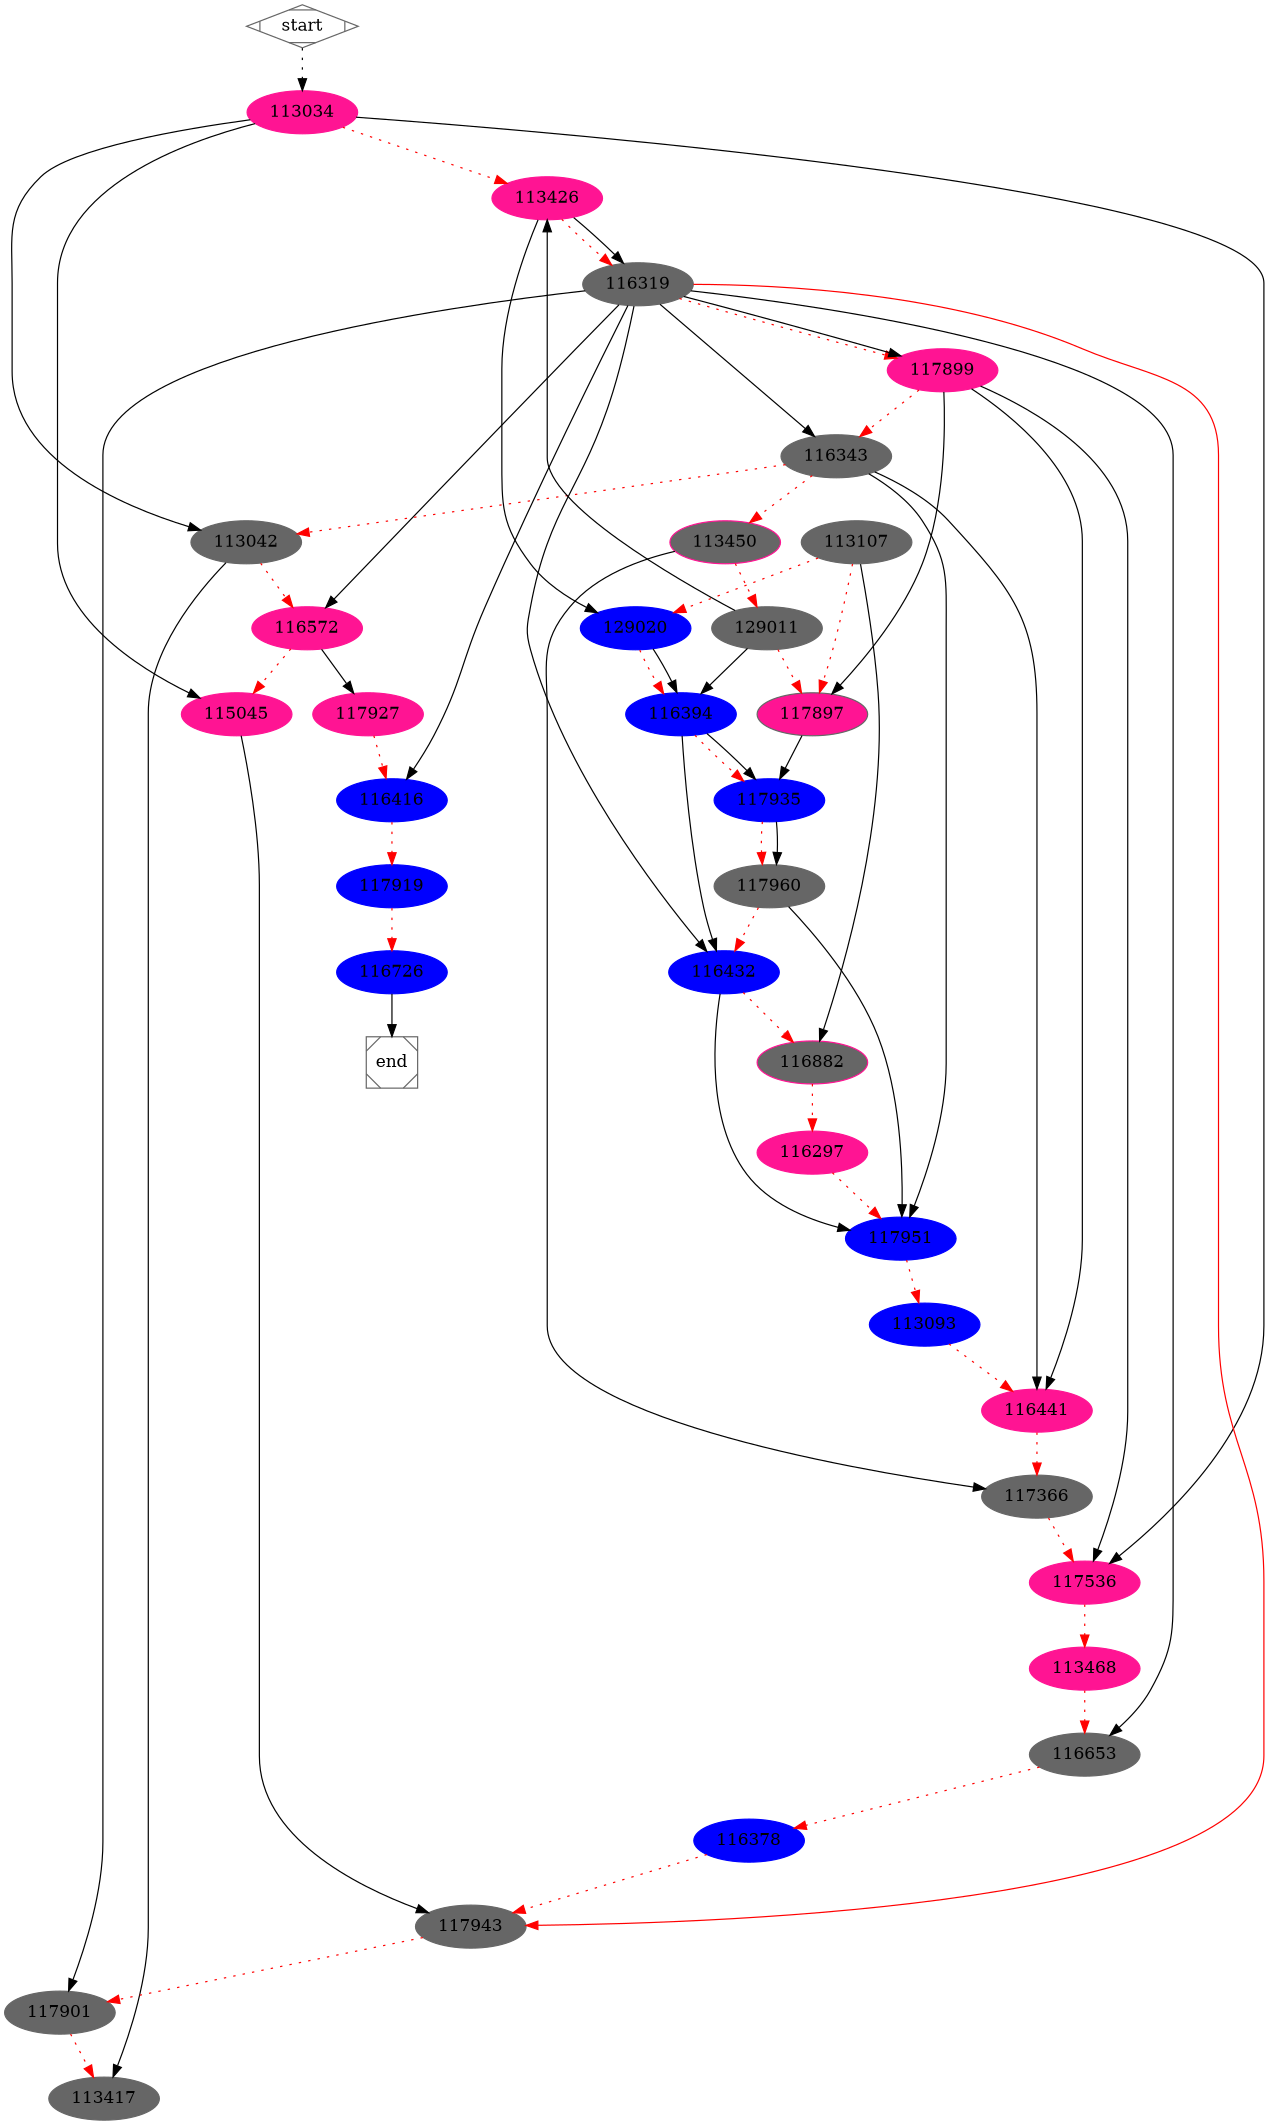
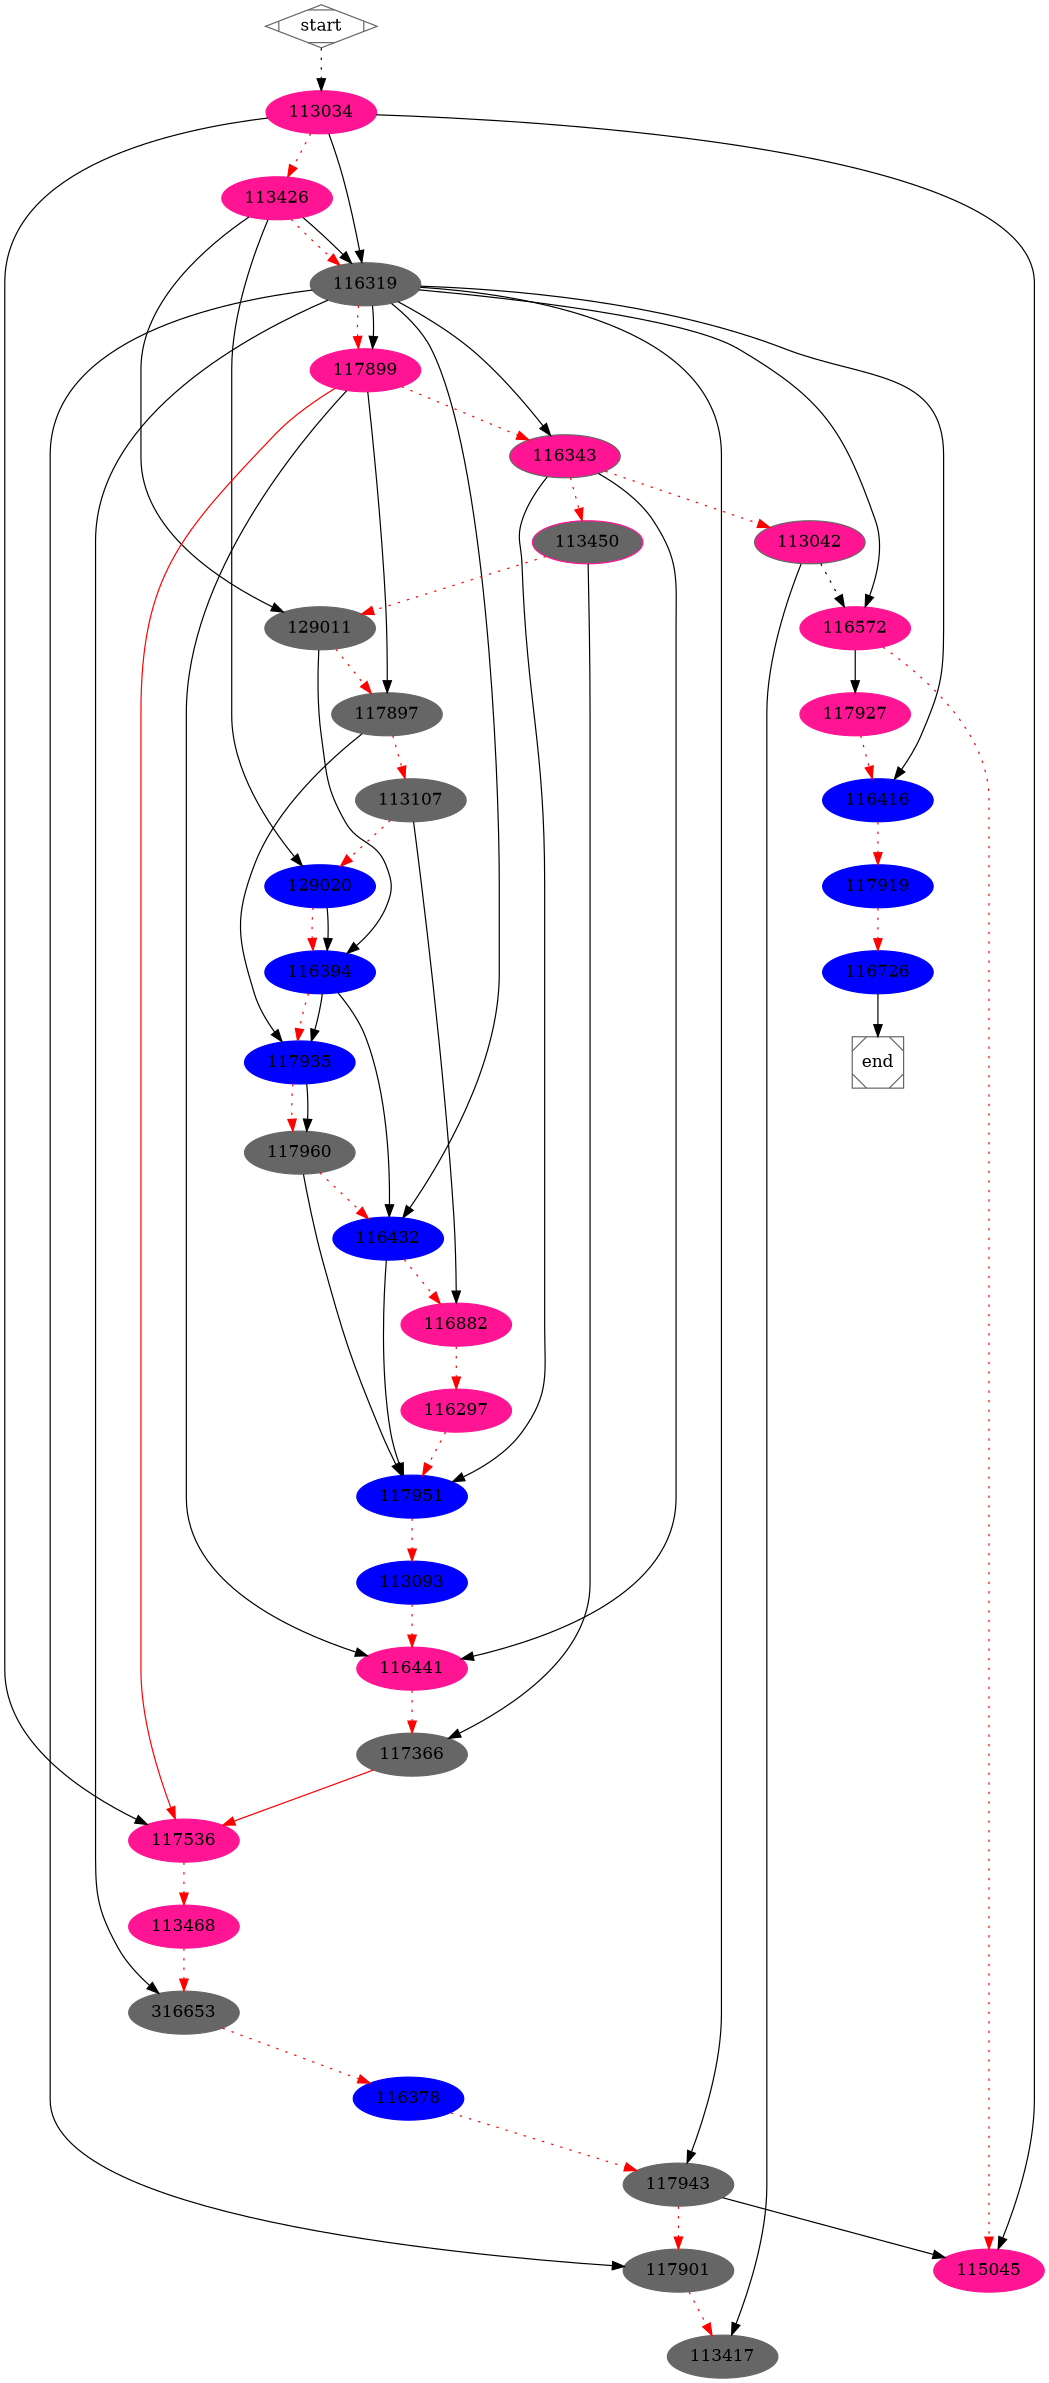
  digraph {
    node [color=gray40 style=filled]
    113034 [color=deeppink]
    n2 [color=deeppink label=113426]
    116319
    117899 [color=deeppink]
-   116343
-   113042
+   116343 [fillcolor=deeppink]
+   113042 [fillcolor=deeppink]
    116572 [color=deeppink]
    115045 [color=deeppink]
    113450 [color=deeppink fillcolor=gray40]
    129011
-   117897 [fillcolor=deeppink]
+   117897
    113107
    129020 [color=blue]
    116394 [color=blue]
    117935 [color=blue]
    117960
    116432 [color=blue]
-   116882 [color=deeppink fillcolor=gray40]
+   116882 [color=deeppink]
    116297 [color=deeppink]
    117951 [color=blue]
    113093 [color=blue]
    116441 [color=deeppink]
    117366
    117536 [color=deeppink]
    113468 [color=deeppink]
-   116653
+   116653 [label=316653]
    116378 [color=blue]
    117943
    117901
    113417
    117927 [color=deeppink]
    116416 [color=blue]
    117919 [color=blue]
    116726 [color=blue]
    end [shape=Msquare style=""]
    start [shape=Mdiamond style=""]
    subgraph sub_1 {
      113034
      n2
      116319
      117899
      116343
      113042
      116572
      115045
      113450
      129011
      117897
      113107
      129020
      116394
      117935
      117960
      116432
      116882
      116297
      117951
      113093
      116441
      117366
      117536
      113468
      116653
      116378
      117943
      117901
      113417
      117927
      116416
      117919
      116726
    }
    113034 -> n2 [color=red style=dotted]
-   113034 -> 113042
+   113034 -> 116319
    113034 -> 115045
    113034 -> 117536
    n2 -> 116319 [color=red style=dotted]
    n2 -> 116319
-   129011 -> n2
+   n2 -> 129011
    n2 -> 129020
    116319 -> 117899 [color=red style=dotted]
    116319 -> 117899
    116319 -> 116343
    116319 -> 116572
    116319 -> 116432
    116319 -> 116653
-   116319 -> 117943 [color=red]
+   116319 -> 117943
    116319 -> 117901
    116319 -> 116416
    117899 -> 116343 [color=red style=dotted]
    117899 -> 117897
    117899 -> 116441
-   117899 -> 117536
+   117899 -> 117536 [color=red]
    116343 -> 113042 [color=red style=dotted]
    116343 -> 113450 [color=red style=dotted]
    116343 -> 117951
    116343 -> 116441
-   113042 -> 116572 [color=red style=dotted]
+   113042 -> 116572 [color=black style=dotted]
    113042 -> 113417
    116572 -> 115045 [color=red style=dotted]
    116572 -> 117927
-   115045 -> 117943
+   117943 -> 115045
    113450 -> 129011 [color=red style=dotted]
    113450 -> 117366
    129011 -> 117897 [color=red style=dotted]
    129011 -> 116394
-   113107 -> 117897 [color=red style=dotted]
+   117897 -> 113107 [color=red style=dotted]
    117897 -> 117935
    113107 -> 129020 [color=red style=dotted]
    113107 -> 116882
    129020 -> 116394 [color=red style=dotted]
    129020 -> 116394
    116394 -> 117935 [color=red style=dotted]
    116394 -> 117935
    116394 -> 116432
    117935 -> 117960 [color=red style=dotted]
    117935 -> 117960
    117960 -> 116432 [color=red style=dotted]
    117960 -> 117951
    116432 -> 116882 [color=red style=dotted]
    116432 -> 117951
    116882 -> 116297 [color=red style=dotted]
    116297 -> 117951 [color=red style=dotted]
    117951 -> 113093 [color=red style=dotted]
    113093 -> 116441 [color=red style=dotted]
    116441 -> 117366 [color=red style=dotted]
-   117366 -> 117536 [color=red style=dotted]
+   117366 -> 117536 [color=red style=solid]
    117536 -> 113468 [color=red style=dotted]
    113468 -> 116653 [color=red style=dotted]
    116653 -> 116378 [color=red style=dotted]
    116378 -> 117943 [color=red style=dotted]
    117943 -> 117901 [color=red style=dotted]
    117901 -> 113417 [color=red style=dotted]
    117927 -> 116416 [color=red style=dotted]
    116416 -> 117919 [color=red style=dotted]
    117919 -> 116726 [color=red style=dotted]
    116726 -> end
    start -> 113034 [style=dotted]
  }
